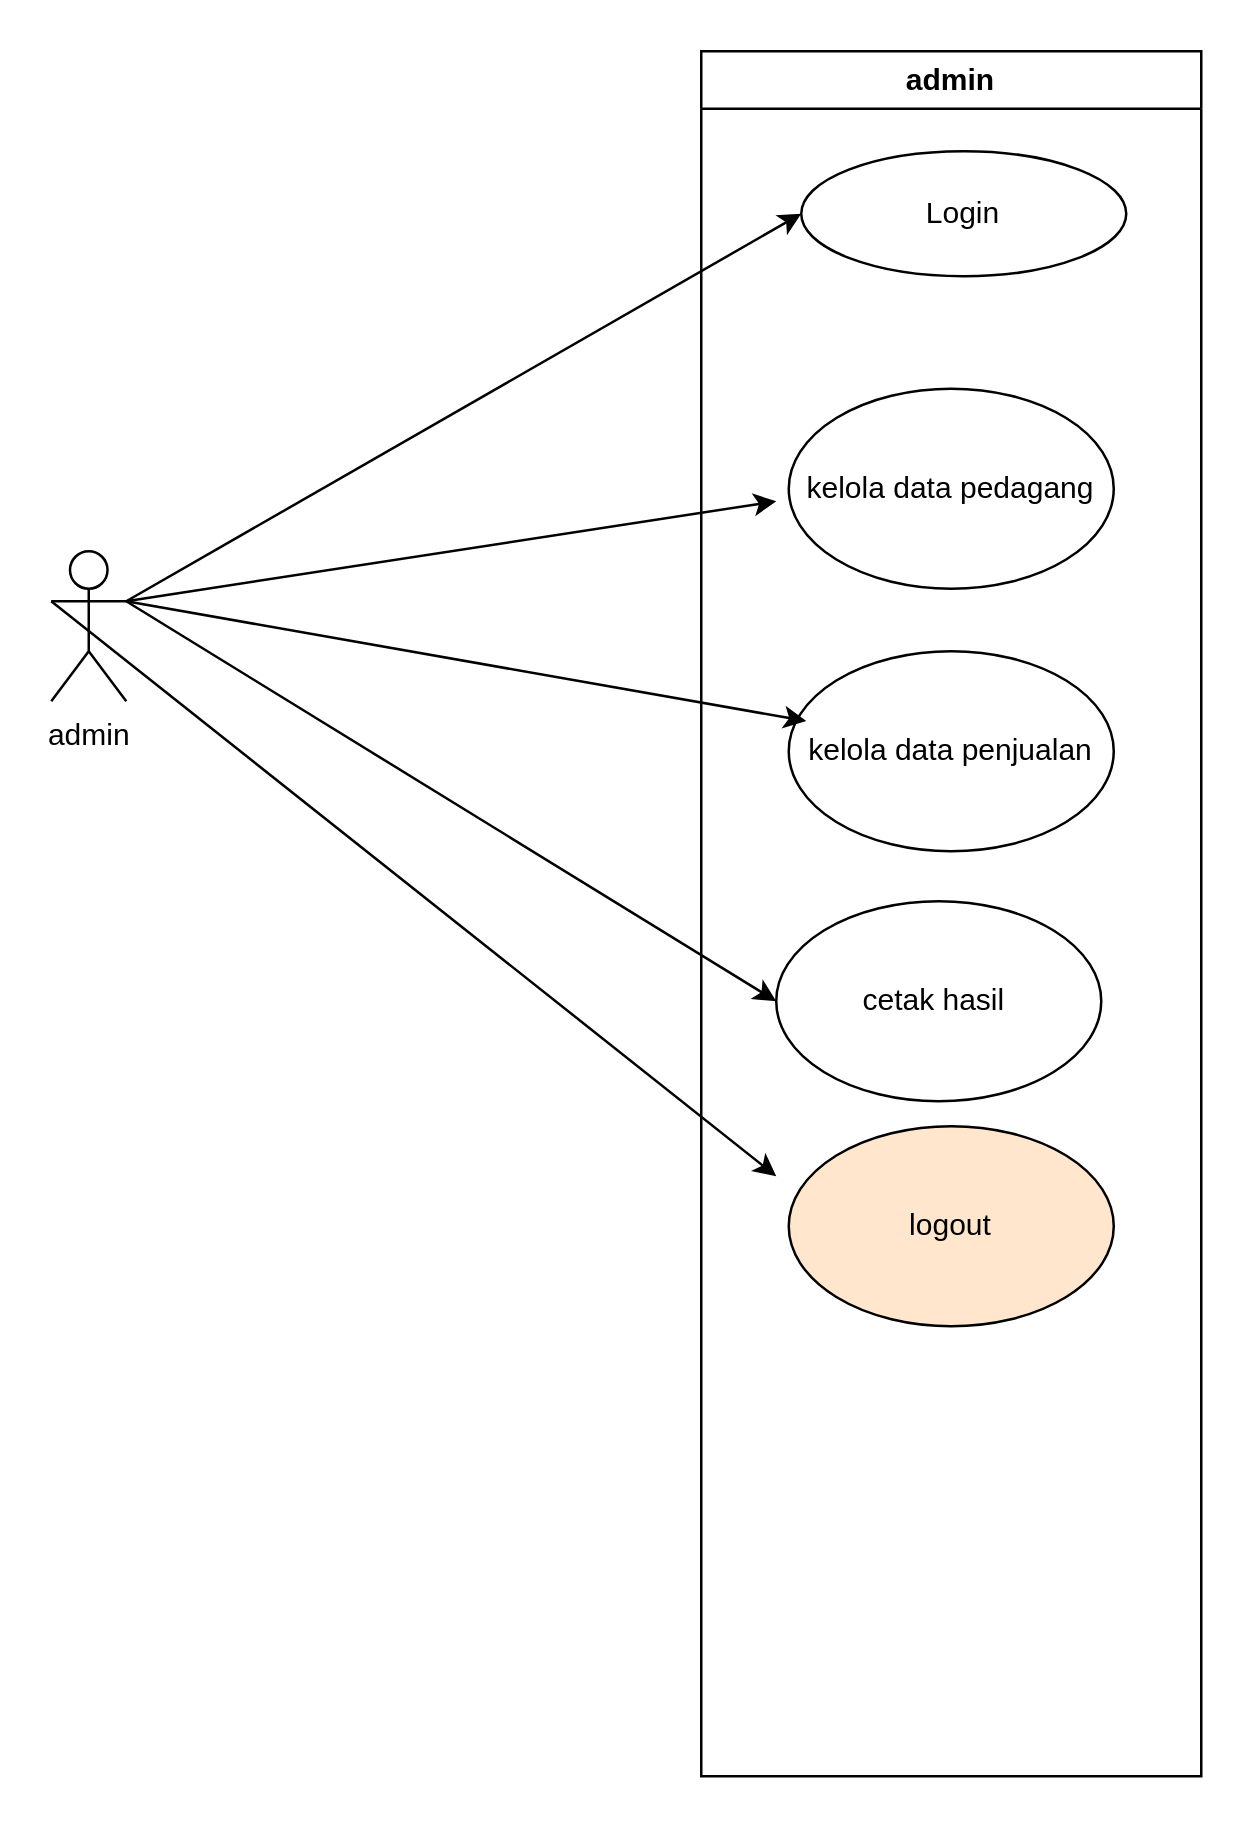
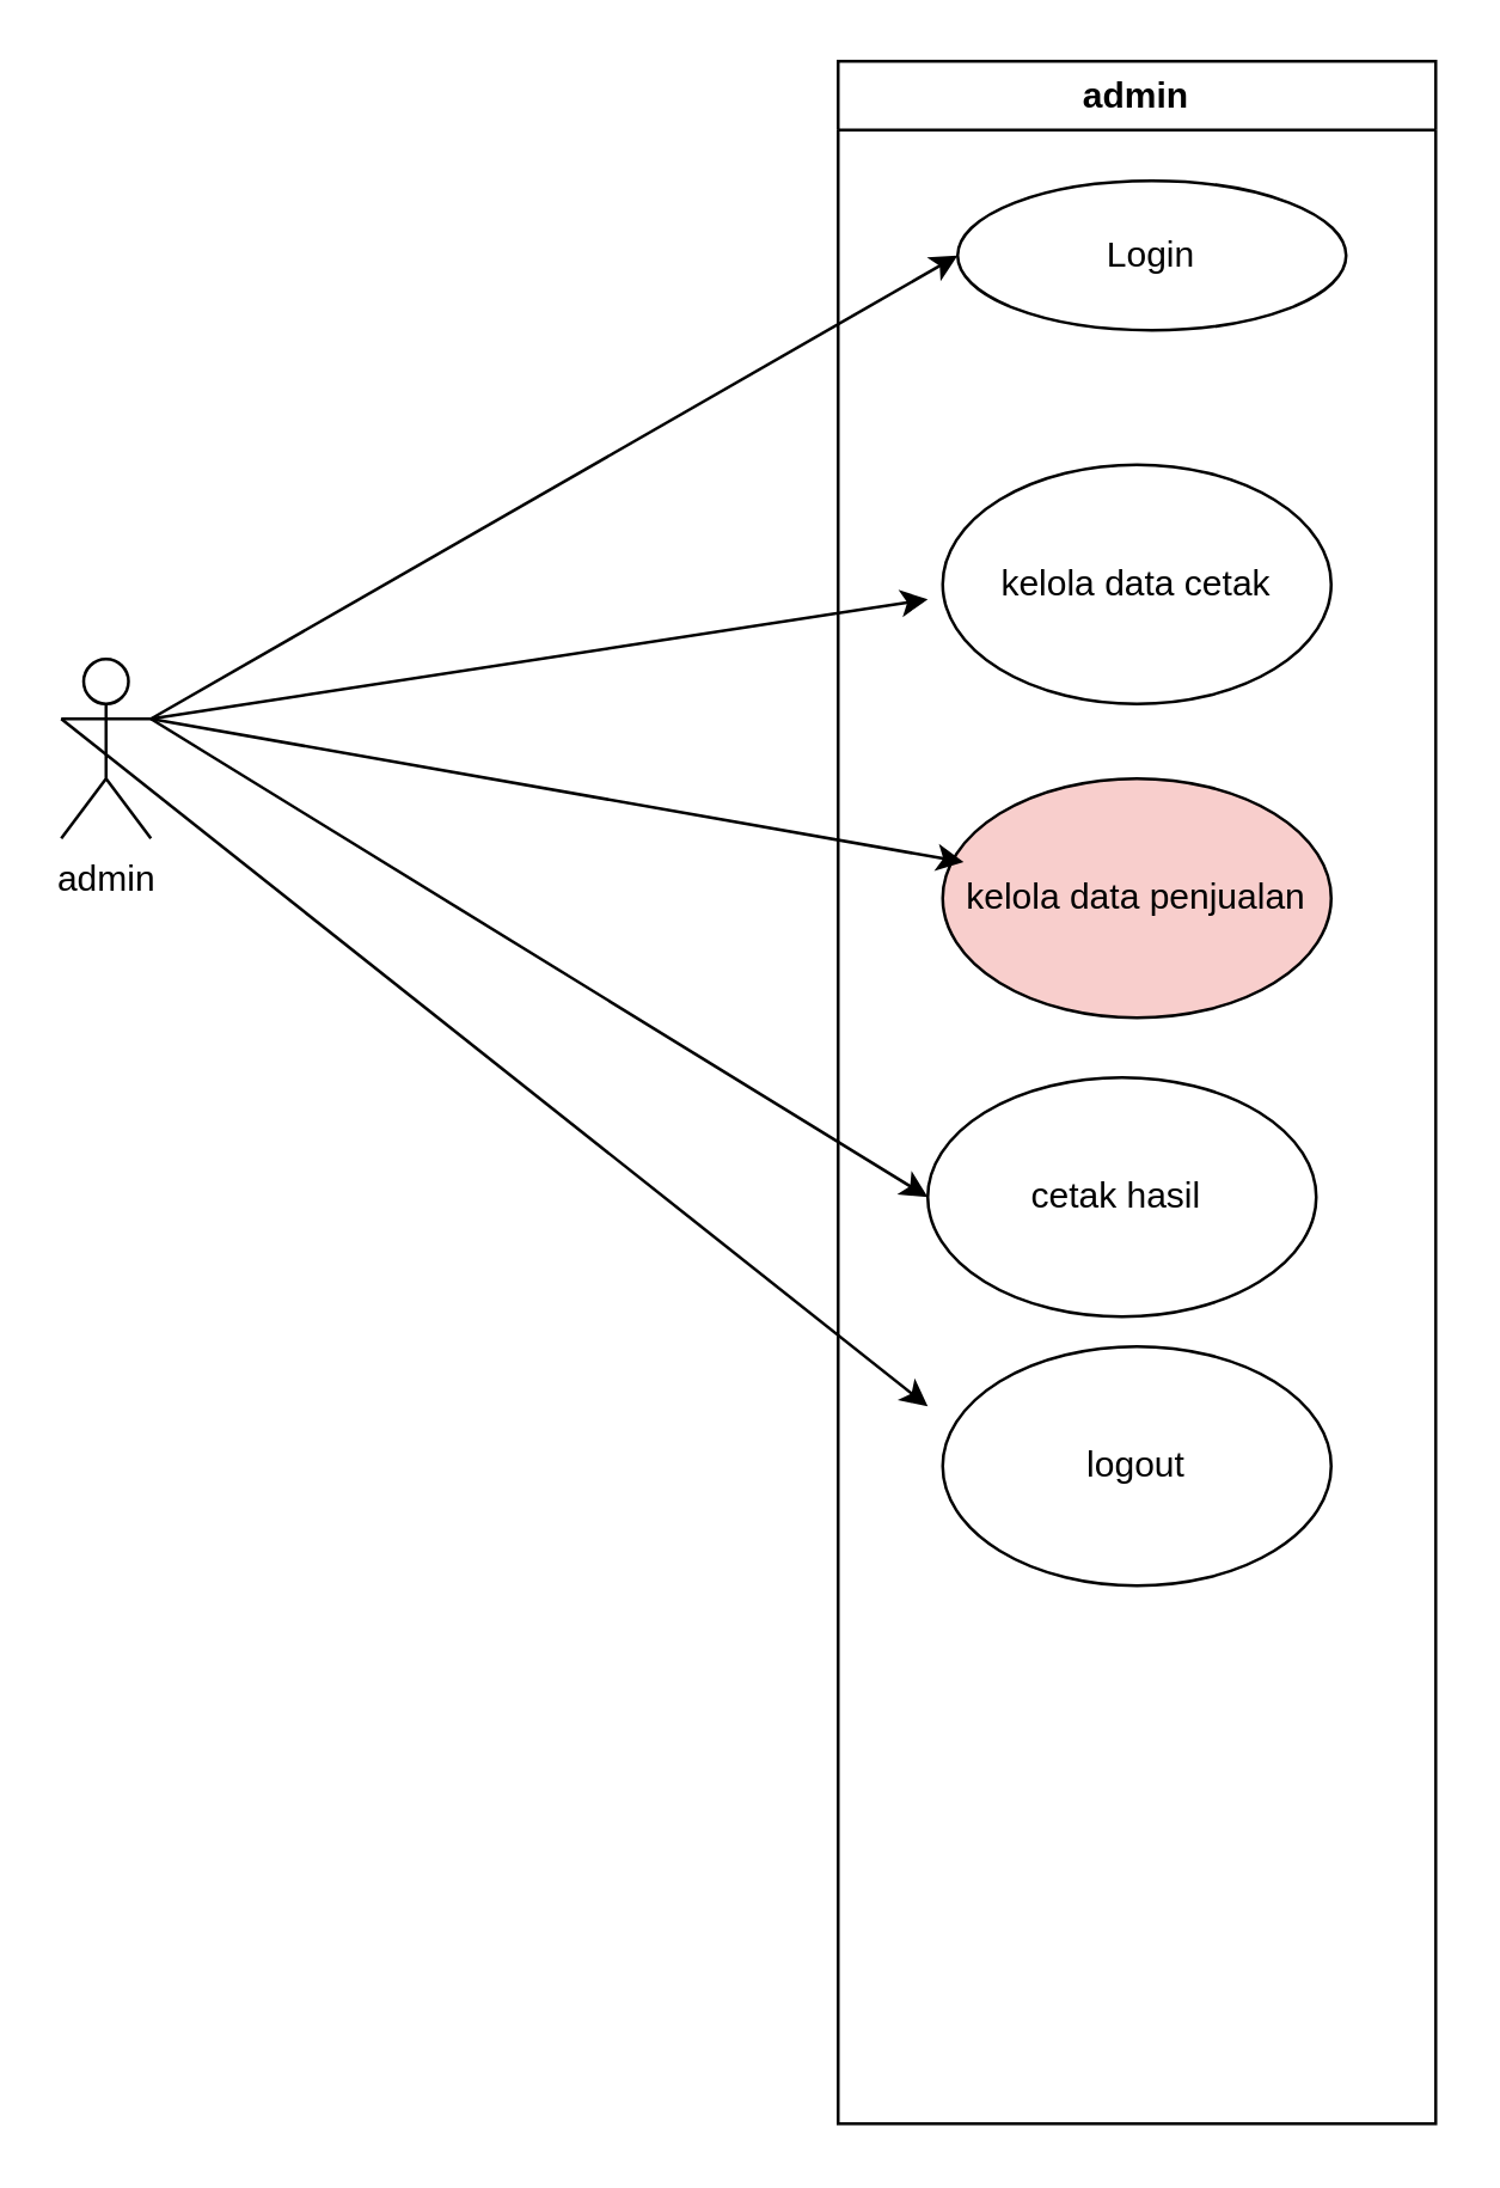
  <mxCell id="0" />
  <mxCell id="1" parent="0" />
  <mxCell id="2" value="admin" style="shape=umlActor;verticalLabelPosition=bottom;verticalAlign=top;html=1;outlineConnect=0;" vertex="1" parent="1"><mxGeometry x="20" y="220" width="30" height="60" as="geometry" /></mxCell>
  <mxCell id="3" value="" style="ellipse;whiteSpace=wrap;html=1;align=center;aspect=fixed;fillColor=none;strokeColor=none;resizable=0;perimeter=centerPerimeter;rotatable=0;allowArrows=0;points=[];outlineConnect=1;" vertex="1" parent="1"><mxGeometry x="210" y="190" width="10" height="10" as="geometry" /></mxCell>
  <mxCell id="4" value="admin" style="swimlane;whiteSpace=wrap;html=1;" vertex="1" parent="1"><mxGeometry x="280" y="20" width="200" height="690" as="geometry" /></mxCell>
  <mxCell id="5" value="Login" style="ellipse;whiteSpace=wrap;html=1;" vertex="1" parent="4"><mxGeometry x="40" y="40" width="130" height="50" as="geometry" /></mxCell>
- <mxCell id="6" value="kelola data pedagang" style="ellipse;whiteSpace=wrap;html=1;" vertex="1" parent="4"><mxGeometry x="35" y="135" width="130" height="80" as="geometry" /></mxCell>
- <mxCell id="7" value="kelola data penjualan" style="ellipse;whiteSpace=wrap;html=1;" vertex="1" parent="4"><mxGeometry x="35" y="240" width="130" height="80" as="geometry" /></mxCell>
+ <mxCell id="6" value="kelola data cetak" style="ellipse;whiteSpace=wrap;html=1;" vertex="1" parent="4"><mxGeometry x="35" y="135" width="130" height="80" as="geometry" /></mxCell>
+ <mxCell id="7" value="kelola data penjualan" style="ellipse;whiteSpace=wrap;html=1;fillColor=#f8cecc;" vertex="1" parent="4"><mxGeometry x="35" y="240" width="130" height="80" as="geometry" /></mxCell>
  <mxCell id="8" value="cetak hasil&amp;nbsp;" style="ellipse;whiteSpace=wrap;html=1;" vertex="1" parent="4"><mxGeometry x="30" y="340" width="130" height="80" as="geometry" /></mxCell>
- <mxCell id="9" value="logout" style="ellipse;whiteSpace=wrap;html=1;fillColor=#ffe6cc;" vertex="1" parent="4"><mxGeometry x="35" y="430" width="130" height="80" as="geometry" /></mxCell>
+ <mxCell id="9" value="logout" style="ellipse;whiteSpace=wrap;html=1;" vertex="1" parent="4"><mxGeometry x="35" y="430" width="130" height="80" as="geometry" /></mxCell>
  <mxCell id="10" value="" style="endArrow=classic;html=1;rounded=0;entryX=0;entryY=0.5;entryDx=0;entryDy=0;" edge="1" parent="1" target="5"><mxGeometry width="50" height="50" relative="1" as="geometry"><mxPoint x="50" y="240" as="sourcePoint" /><mxPoint x="100" y="190" as="targetPoint" /></mxGeometry></mxCell>
  <mxCell id="11" value="" style="endArrow=classic;html=1;rounded=0;" edge="1" parent="1"><mxGeometry width="50" height="50" relative="1" as="geometry"><mxPoint x="50" y="240" as="sourcePoint" /><mxPoint x="310" y="200" as="targetPoint" /></mxGeometry></mxCell>
  <mxCell id="12" value="" style="endArrow=classic;html=1;rounded=0;entryX=0.054;entryY=0.349;entryDx=0;entryDy=0;entryPerimeter=0;" edge="1" parent="1" target="7"><mxGeometry width="50" height="50" relative="1" as="geometry"><mxPoint x="50" y="240" as="sourcePoint" /><mxPoint x="100" y="190" as="targetPoint" /></mxGeometry></mxCell>
  <mxCell id="13" value="" style="endArrow=classic;html=1;rounded=0;entryX=0;entryY=0.5;entryDx=0;entryDy=0;" edge="1" parent="1" target="8"><mxGeometry width="50" height="50" relative="1" as="geometry"><mxPoint x="50" y="240" as="sourcePoint" /><mxPoint x="100" y="190" as="targetPoint" /></mxGeometry></mxCell>
  <mxCell id="14" value="" style="endArrow=classic;html=1;rounded=0;" edge="1" parent="1"><mxGeometry width="50" height="50" relative="1" as="geometry"><mxPoint x="20" y="240" as="sourcePoint" /><mxPoint x="310" y="470" as="targetPoint" /></mxGeometry></mxCell>
